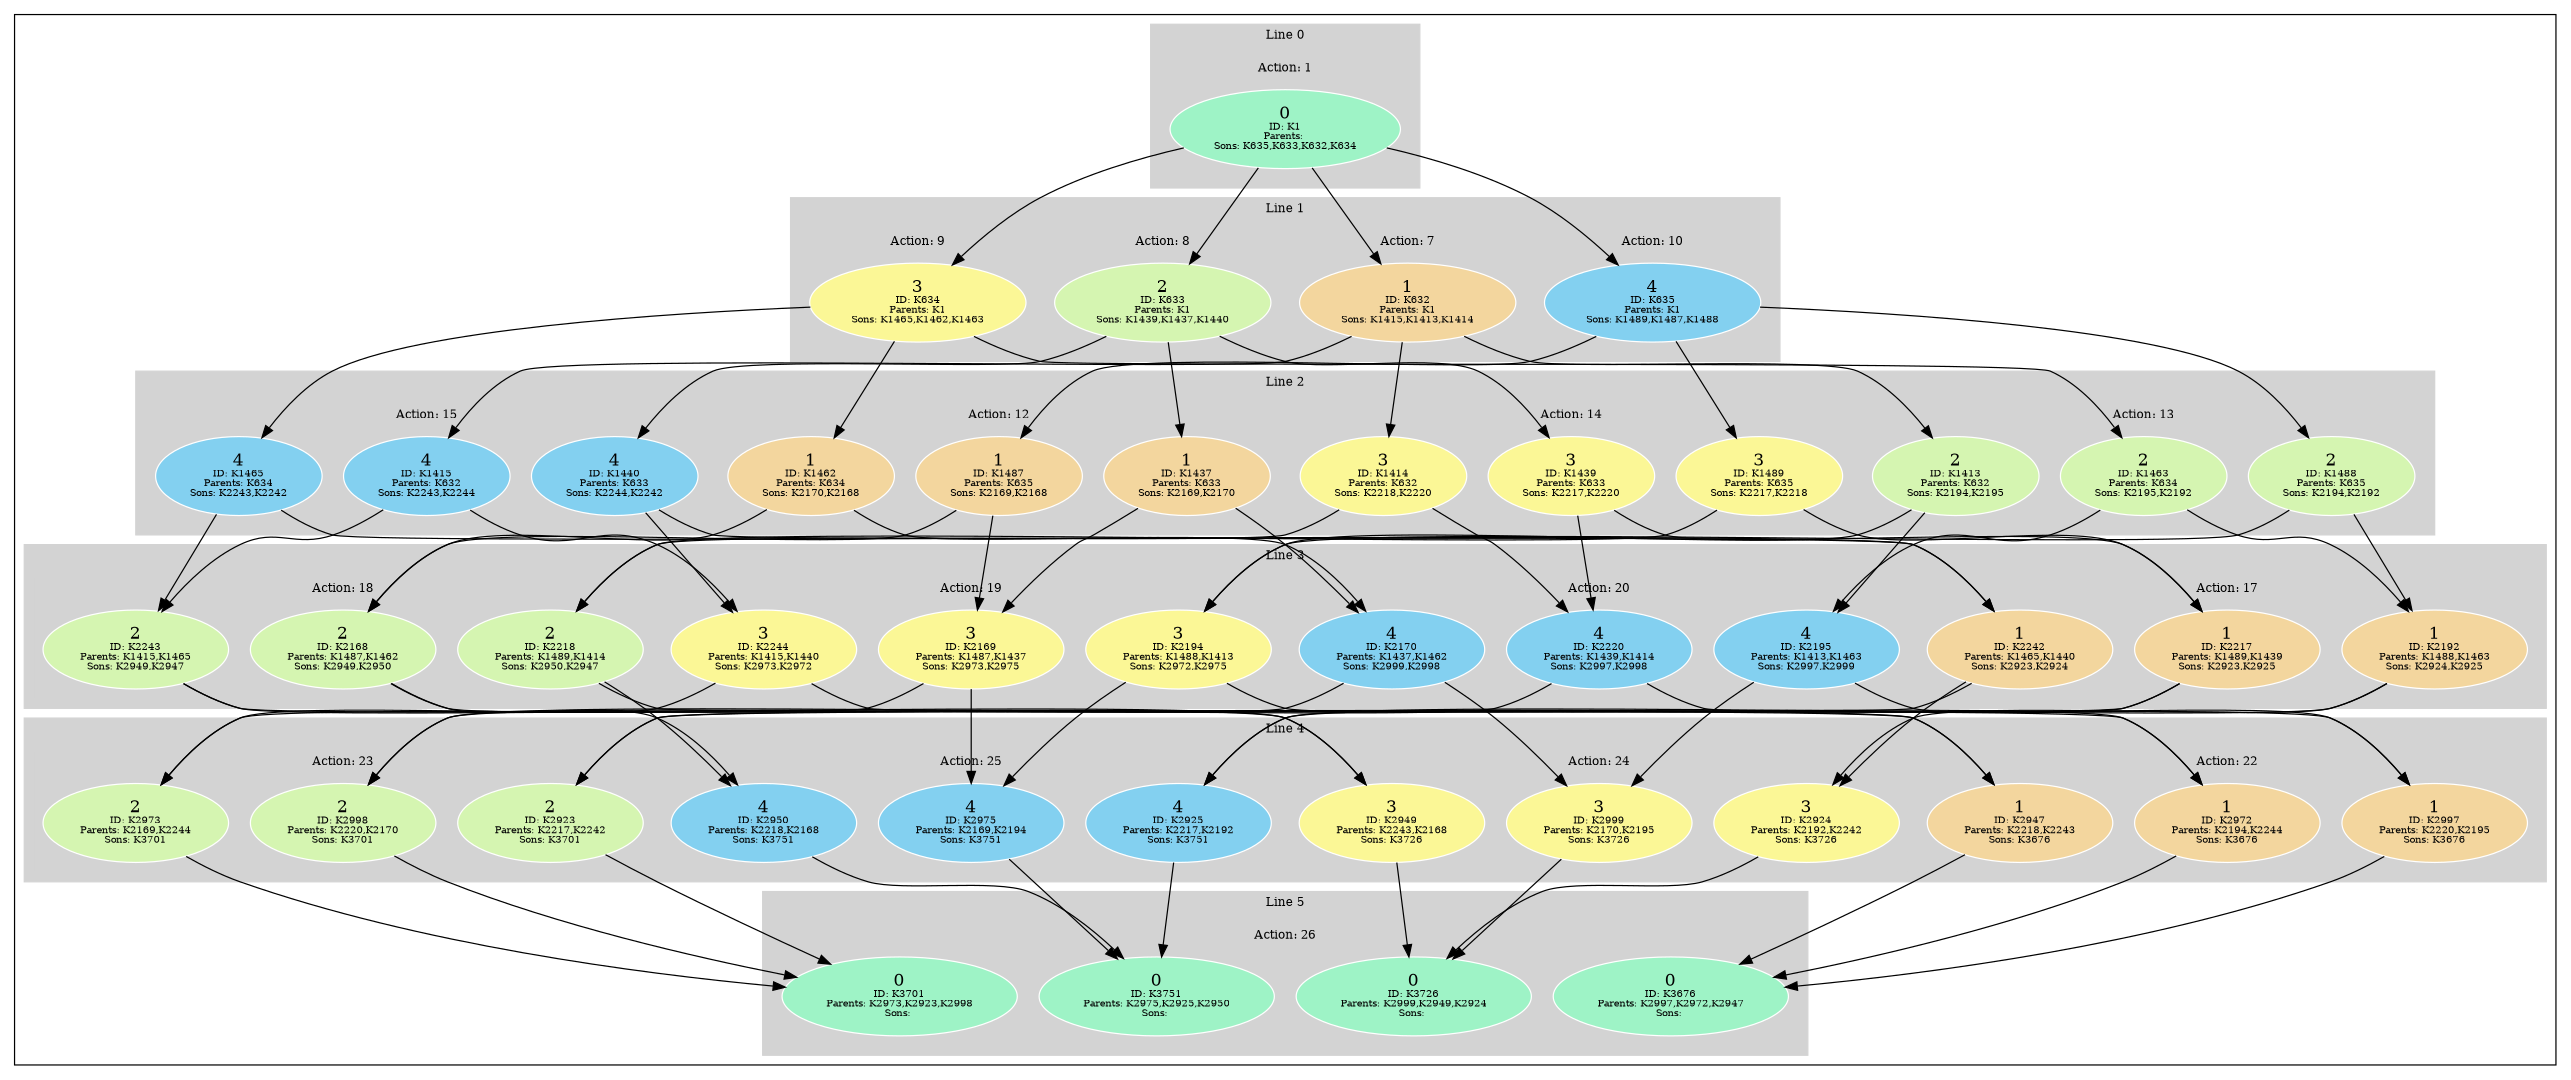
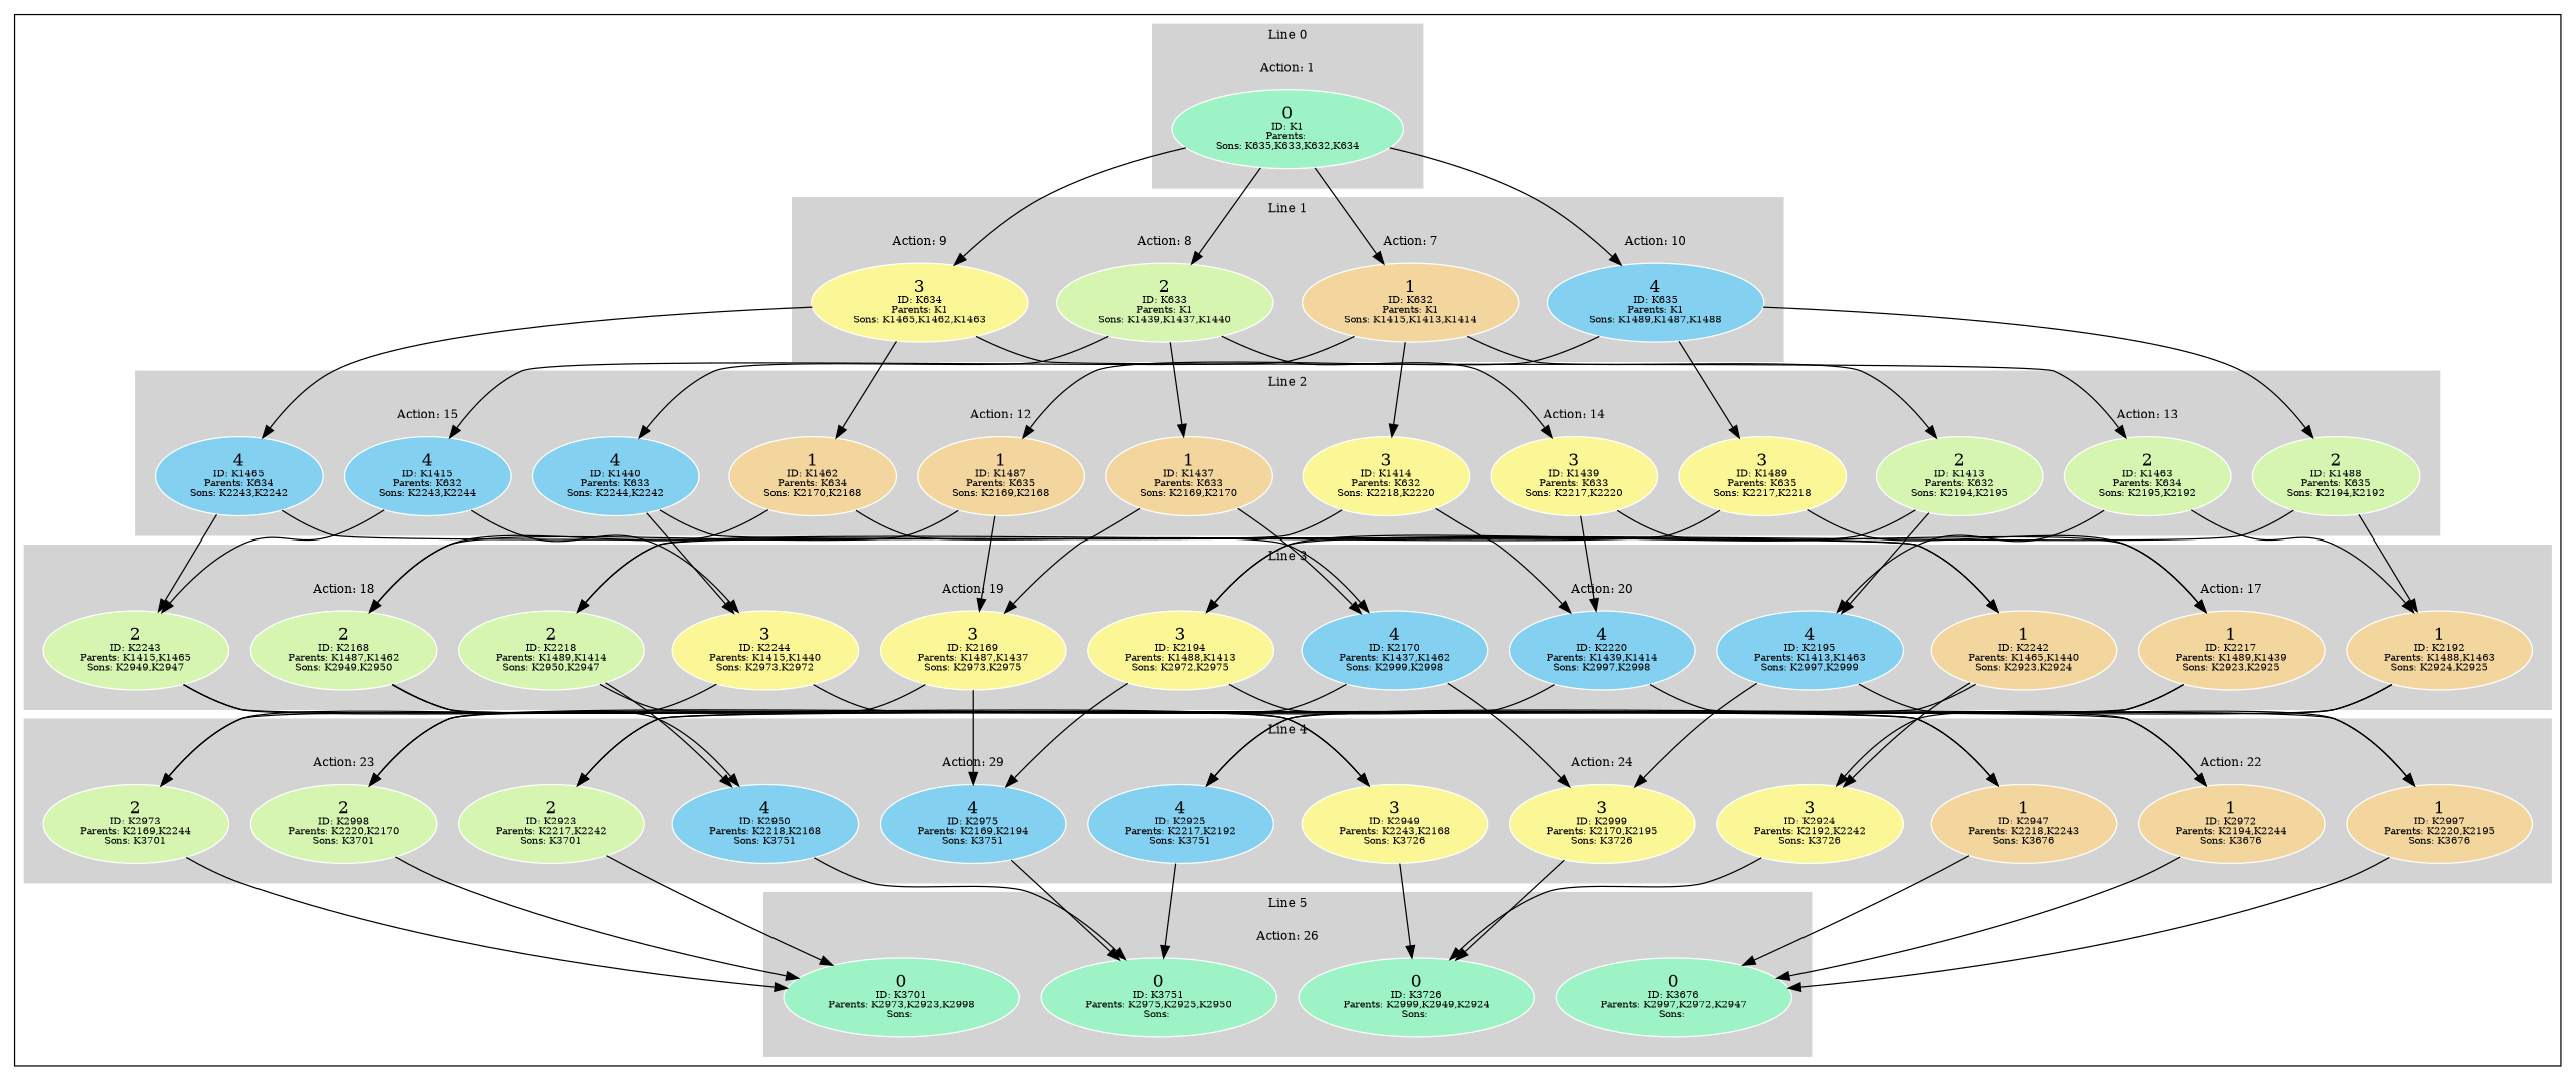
  digraph {
    node [color=white fillcolor="#f3d69e" style=filled]
    n1 [fillcolor="#9ef3c6" label=<0<BR /><FONT POINT-SIZE="8">ID: K1</FONT><BR /><FONT POINT-SIZE="8">Parents: </FONT><BR /><FONT POINT-SIZE="8">Sons: K635,K633,K632,K634</FONT>>]
    n2 [label=<1<BR /><FONT POINT-SIZE="8">ID: K2997</FONT><BR /><FONT POINT-SIZE="8">Parents: K2220,K2195</FONT><BR /><FONT POINT-SIZE="8">Sons: K3676</FONT>>]
    n3 [label=<1<BR /><FONT POINT-SIZE="8">ID: K2972</FONT><BR /><FONT POINT-SIZE="8">Parents: K2194,K2244</FONT><BR /><FONT POINT-SIZE="8">Sons: K3676</FONT>>]
    n4 [label=<1<BR /><FONT POINT-SIZE="8">ID: K2947</FONT><BR /><FONT POINT-SIZE="8">Parents: K2218,K2243</FONT><BR /><FONT POINT-SIZE="8">Sons: K3676</FONT>>]
    n5 [fillcolor="#fbf796" label=<3<BR /><FONT POINT-SIZE="8">ID: K2999</FONT><BR /><FONT POINT-SIZE="8">Parents: K2170,K2195</FONT><BR /><FONT POINT-SIZE="8">Sons: K3726</FONT>>]
    n6 [fillcolor="#fbf796" label=<3<BR /><FONT POINT-SIZE="8">ID: K2949</FONT><BR /><FONT POINT-SIZE="8">Parents: K2243,K2168</FONT><BR /><FONT POINT-SIZE="8">Sons: K3726</FONT>>]
    n7 [fillcolor="#fbf796" label=<3<BR /><FONT POINT-SIZE="8">ID: K2924</FONT><BR /><FONT POINT-SIZE="8">Parents: K2192,K2242</FONT><BR /><FONT POINT-SIZE="8">Sons: K3726</FONT>>]
    n8 [fillcolor="#83d0f0" label=<4<BR /><FONT POINT-SIZE="8">ID: K2975</FONT><BR /><FONT POINT-SIZE="8">Parents: K2169,K2194</FONT><BR /><FONT POINT-SIZE="8">Sons: K3751</FONT>>]
    n9 [fillcolor="#83d0f0" label=<4<BR /><FONT POINT-SIZE="8">ID: K2925</FONT><BR /><FONT POINT-SIZE="8">Parents: K2217,K2192</FONT><BR /><FONT POINT-SIZE="8">Sons: K3751</FONT>>]
    n10 [fillcolor="#83d0f0" label=<4<BR /><FONT POINT-SIZE="8">ID: K2950</FONT><BR /><FONT POINT-SIZE="8">Parents: K2218,K2168</FONT><BR /><FONT POINT-SIZE="8">Sons: K3751</FONT>>]
    n11 [fillcolor="#d5f5b1" label=<2<BR /><FONT POINT-SIZE="8">ID: K2973</FONT><BR /><FONT POINT-SIZE="8">Parents: K2169,K2244</FONT><BR /><FONT POINT-SIZE="8">Sons: K3701</FONT>>]
    n12 [fillcolor="#d5f5b1" label=<2<BR /><FONT POINT-SIZE="8">ID: K2923</FONT><BR /><FONT POINT-SIZE="8">Parents: K2217,K2242</FONT><BR /><FONT POINT-SIZE="8">Sons: K3701</FONT>>]
    n13 [fillcolor="#d5f5b1" label=<2<BR /><FONT POINT-SIZE="8">ID: K2998</FONT><BR /><FONT POINT-SIZE="8">Parents: K2220,K2170</FONT><BR /><FONT POINT-SIZE="8">Sons: K3701</FONT>>]
    n14 [fillcolor="#d5f5b1" label=<2<BR /><FONT POINT-SIZE="8">ID: K1488</FONT><BR /><FONT POINT-SIZE="8">Parents: K635</FONT><BR /><FONT POINT-SIZE="8">Sons: K2194,K2192</FONT>>]
    n15 [fillcolor="#d5f5b1" label=<2<BR /><FONT POINT-SIZE="8">ID: K1463</FONT><BR /><FONT POINT-SIZE="8">Parents: K634</FONT><BR /><FONT POINT-SIZE="8">Sons: K2195,K2192</FONT>>]
    n16 [fillcolor="#d5f5b1" label=<2<BR /><FONT POINT-SIZE="8">ID: K1413</FONT><BR /><FONT POINT-SIZE="8">Parents: K632</FONT><BR /><FONT POINT-SIZE="8">Sons: K2194,K2195</FONT>>]
    n17 [fillcolor="#fbf796" label=<3<BR /><FONT POINT-SIZE="8">ID: K1489</FONT><BR /><FONT POINT-SIZE="8">Parents: K635</FONT><BR /><FONT POINT-SIZE="8">Sons: K2217,K2218</FONT>>]
    n18 [fillcolor="#fbf796" label=<3<BR /><FONT POINT-SIZE="8">ID: K1439</FONT><BR /><FONT POINT-SIZE="8">Parents: K633</FONT><BR /><FONT POINT-SIZE="8">Sons: K2217,K2220</FONT>>]
    n19 [fillcolor="#fbf796" label=<3<BR /><FONT POINT-SIZE="8">ID: K1414</FONT><BR /><FONT POINT-SIZE="8">Parents: K632</FONT><BR /><FONT POINT-SIZE="8">Sons: K2218,K2220</FONT>>]
    n20 [label=<1<BR /><FONT POINT-SIZE="8">ID: K1487</FONT><BR /><FONT POINT-SIZE="8">Parents: K635</FONT><BR /><FONT POINT-SIZE="8">Sons: K2169,K2168</FONT>>]
    n21 [label=<1<BR /><FONT POINT-SIZE="8">ID: K1437</FONT><BR /><FONT POINT-SIZE="8">Parents: K633</FONT><BR /><FONT POINT-SIZE="8">Sons: K2169,K2170</FONT>>]
    n22 [label=<1<BR /><FONT POINT-SIZE="8">ID: K1462</FONT><BR /><FONT POINT-SIZE="8">Parents: K634</FONT><BR /><FONT POINT-SIZE="8">Sons: K2170,K2168</FONT>>]
    n23 [fillcolor="#83d0f0" label=<4<BR /><FONT POINT-SIZE="8">ID: K1415</FONT><BR /><FONT POINT-SIZE="8">Parents: K632</FONT><BR /><FONT POINT-SIZE="8">Sons: K2243,K2244</FONT>>]
    n24 [fillcolor="#83d0f0" label=<4<BR /><FONT POINT-SIZE="8">ID: K1465</FONT><BR /><FONT POINT-SIZE="8">Parents: K634</FONT><BR /><FONT POINT-SIZE="8">Sons: K2243,K2242</FONT>>]
    n25 [fillcolor="#83d0f0" label=<4<BR /><FONT POINT-SIZE="8">ID: K1440</FONT><BR /><FONT POINT-SIZE="8">Parents: K633</FONT><BR /><FONT POINT-SIZE="8">Sons: K2244,K2242</FONT>>]
    n26 [label=<1<BR /><FONT POINT-SIZE="8">ID: K2217</FONT><BR /><FONT POINT-SIZE="8">Parents: K1489,K1439</FONT><BR /><FONT POINT-SIZE="8">Sons: K2923,K2925</FONT>>]
    n27 [label=<1<BR /><FONT POINT-SIZE="8">ID: K2192</FONT><BR /><FONT POINT-SIZE="8">Parents: K1488,K1463</FONT><BR /><FONT POINT-SIZE="8">Sons: K2924,K2925</FONT>>]
    n28 [label=<1<BR /><FONT POINT-SIZE="8">ID: K2242</FONT><BR /><FONT POINT-SIZE="8">Parents: K1465,K1440</FONT><BR /><FONT POINT-SIZE="8">Sons: K2923,K2924</FONT>>]
    n29 [fillcolor="#83d0f0" label=<4<BR /><FONT POINT-SIZE="8">ID: K2220</FONT><BR /><FONT POINT-SIZE="8">Parents: K1439,K1414</FONT><BR /><FONT POINT-SIZE="8">Sons: K2997,K2998</FONT>>]
    n30 [fillcolor="#83d0f0" label=<4<BR /><FONT POINT-SIZE="8">ID: K2170</FONT><BR /><FONT POINT-SIZE="8">Parents: K1437,K1462</FONT><BR /><FONT POINT-SIZE="8">Sons: K2999,K2998</FONT>>]
    n31 [fillcolor="#83d0f0" label=<4<BR /><FONT POINT-SIZE="8">ID: K2195</FONT><BR /><FONT POINT-SIZE="8">Parents: K1413,K1463</FONT><BR /><FONT POINT-SIZE="8">Sons: K2997,K2999</FONT>>]
    n32 [fillcolor="#fbf796" label=<3<BR /><FONT POINT-SIZE="8">ID: K2169</FONT><BR /><FONT POINT-SIZE="8">Parents: K1487,K1437</FONT><BR /><FONT POINT-SIZE="8">Sons: K2973,K2975</FONT>>]
    n33 [fillcolor="#fbf796" label=<3<BR /><FONT POINT-SIZE="8">ID: K2194</FONT><BR /><FONT POINT-SIZE="8">Parents: K1488,K1413</FONT><BR /><FONT POINT-SIZE="8">Sons: K2972,K2975</FONT>>]
    n34 [fillcolor="#fbf796" label=<3<BR /><FONT POINT-SIZE="8">ID: K2244</FONT><BR /><FONT POINT-SIZE="8">Parents: K1415,K1440</FONT><BR /><FONT POINT-SIZE="8">Sons: K2973,K2972</FONT>>]
    n35 [fillcolor="#d5f5b1" label=<2<BR /><FONT POINT-SIZE="8">ID: K2218</FONT><BR /><FONT POINT-SIZE="8">Parents: K1489,K1414</FONT><BR /><FONT POINT-SIZE="8">Sons: K2950,K2947</FONT>>]
    n36 [fillcolor="#d5f5b1" label=<2<BR /><FONT POINT-SIZE="8">ID: K2243</FONT><BR /><FONT POINT-SIZE="8">Parents: K1415,K1465</FONT><BR /><FONT POINT-SIZE="8">Sons: K2949,K2947</FONT>>]
    n37 [fillcolor="#d5f5b1" label=<2<BR /><FONT POINT-SIZE="8">ID: K2168</FONT><BR /><FONT POINT-SIZE="8">Parents: K1487,K1462</FONT><BR /><FONT POINT-SIZE="8">Sons: K2949,K2950</FONT>>]
    n38 [fillcolor="#9ef3c6" label=<0<BR /><FONT POINT-SIZE="8">ID: K3701</FONT><BR /><FONT POINT-SIZE="8">Parents: K2973,K2923,K2998</FONT><BR /><FONT POINT-SIZE="8">Sons: </FONT>>]
    n39 [fillcolor="#9ef3c6" label=<0<BR /><FONT POINT-SIZE="8">ID: K3676</FONT><BR /><FONT POINT-SIZE="8">Parents: K2997,K2972,K2947</FONT><BR /><FONT POINT-SIZE="8">Sons: </FONT>>]
    n40 [fillcolor="#9ef3c6" label=<0<BR /><FONT POINT-SIZE="8">ID: K3726</FONT><BR /><FONT POINT-SIZE="8">Parents: K2999,K2949,K2924</FONT><BR /><FONT POINT-SIZE="8">Sons: </FONT>>]
    n41 [fillcolor="#9ef3c6" label=<0<BR /><FONT POINT-SIZE="8">ID: K3751</FONT><BR /><FONT POINT-SIZE="8">Parents: K2975,K2925,K2950</FONT><BR /><FONT POINT-SIZE="8">Sons: </FONT>>]
    n42 [fillcolor="#83d0f0" label=<4<BR /><FONT POINT-SIZE="8">ID: K635</FONT><BR /><FONT POINT-SIZE="8">Parents: K1</FONT><BR /><FONT POINT-SIZE="8">Sons: K1489,K1487,K1488</FONT>>]
    n43 [fillcolor="#d5f5b1" label=<2<BR /><FONT POINT-SIZE="8">ID: K633</FONT><BR /><FONT POINT-SIZE="8">Parents: K1</FONT><BR /><FONT POINT-SIZE="8">Sons: K1439,K1437,K1440</FONT>>]
    n44 [label=<1<BR /><FONT POINT-SIZE="8">ID: K632</FONT><BR /><FONT POINT-SIZE="8">Parents: K1</FONT><BR /><FONT POINT-SIZE="8">Sons: K1415,K1413,K1414</FONT>>]
    n45 [fillcolor="#fbf796" label=<3<BR /><FONT POINT-SIZE="8">ID: K634</FONT><BR /><FONT POINT-SIZE="8">Parents: K1</FONT><BR /><FONT POINT-SIZE="8">Sons: K1465,K1462,K1463</FONT>>]
    subgraph cluster_1 {
      subgraph cluster_2 {
        color=lightgrey
        fontsize=10
        label="Line 0"
        style=filled
        subgraph cluster_3 {
          color=lightgrey
          fontsize=10
          label="Action: 1"
          style=filled
          n1
        }
      }
      subgraph cluster_4 {
        color=lightgrey
        fontsize=10
        label="Line 4"
        style=filled
        subgraph cluster_5 {
          color=lightgrey
          fontsize=10
          label="Action: 22"
          style=filled
          n2
          n3
          n4
        }
        subgraph cluster_6 {
          color=lightgrey
          fontsize=10
          label="Action: 24"
          style=filled
          n5
          n6
          n7
        }
        subgraph cluster_7 {
          color=lightgrey
          fontsize=10
-         label="Action: 25"
+         label="Action: 29"
          style=filled
          n8
          n9
          n10
        }
        subgraph cluster_8 {
          color=lightgrey
          fontsize=10
          label="Action: 23"
          style=filled
          n11
          n12
          n13
        }
      }
      subgraph cluster_9 {
        color=lightgrey
        fontsize=10
        label="Line 2"
        style=filled
        subgraph cluster_10 {
          color=lightgrey
          fontsize=10
          label="Action: 13"
          style=filled
          n14
          n15
          n16
        }
        subgraph cluster_11 {
          color=lightgrey
          fontsize=10
          label="Action: 14"
          style=filled
          n17
          n18
          n19
        }
        subgraph cluster_12 {
          color=lightgrey
          fontsize=10
          label="Action: 12"
          style=filled
          n20
          n21
          n22
        }
        subgraph cluster_13 {
          color=lightgrey
          fontsize=10
          label="Action: 15"
          style=filled
          n23
          n24
          n25
        }
      }
      subgraph cluster_14 {
        color=lightgrey
        fontsize=10
        label="Line 3"
        style=filled
        subgraph cluster_15 {
          color=lightgrey
          fontsize=10
          label="Action: 17"
          style=filled
          n26
          n27
          n28
        }
        subgraph cluster_16 {
          color=lightgrey
          fontsize=10
          label="Action: 20"
          style=filled
          n29
          n30
          n31
        }
        subgraph cluster_17 {
          color=lightgrey
          fontsize=10
          label="Action: 19"
          style=filled
          n32
          n33
          n34
        }
        subgraph cluster_18 {
          color=lightgrey
          fontsize=10
          label="Action: 18"
          style=filled
          n35
          n36
          n37
        }
      }
      subgraph cluster_19 {
        color=lightgrey
        fontsize=10
        label="Line 5"
        style=filled
        subgraph cluster_20 {
          color=lightgrey
          fontsize=10
          label="Action: 26"
          style=filled
          n38
          n39
          n40
          n41
        }
      }
      subgraph cluster_21 {
        color=lightgrey
        fontsize=10
        label="Line 1"
        style=filled
        subgraph cluster_22 {
          color=lightgrey
          fontsize=10
          label="Action: 10"
          style=filled
          n42
        }
        subgraph cluster_23 {
          color=lightgrey
          fontsize=10
          label="Action: 8"
          style=filled
          n43
        }
        subgraph cluster_24 {
          color=lightgrey
          fontsize=10
          label="Action: 7"
          style=filled
          n44
        }
        subgraph cluster_25 {
          color=lightgrey
          fontsize=10
          label="Action: 9"
          style=filled
          n45
        }
      }
    }
    n1 -> n42
    n1 -> n43
    n1 -> n44
    n1 -> n45
    n2 -> n39
    n3 -> n39
    n4 -> n39
    n5 -> n40
    n6 -> n40
    n7 -> n40
    n8 -> n41
    n9 -> n41
    n10 -> n41
    n11 -> n38
    n12 -> n38
    n13 -> n38
    n14 -> n27
    n14 -> n33
    n15 -> n27
    n15 -> n31
    n16 -> n31
    n16 -> n33
    n17 -> n26
    n17 -> n35
    n18 -> n26
    n18 -> n29
    n19 -> n29
    n19 -> n35
    n20 -> n32
    n20 -> n37
    n21 -> n30
    n21 -> n32
    n22 -> n30
    n22 -> n37
    n23 -> n34
    n23 -> n36
    n24 -> n28
    n24 -> n36
    n25 -> n28
    n25 -> n34
    n26 -> n9
    n26 -> n12
    n27 -> n7
    n27 -> n9
    n28 -> n7
    n28 -> n12
    n29 -> n2
    n29 -> n13
    n30 -> n5
    n30 -> n13
    n31 -> n2
    n31 -> n5
    n32 -> n8
    n32 -> n11
    n33 -> n3
    n33 -> n8
    n34 -> n3
    n34 -> n11
    n35 -> n4
    n35 -> n10
    n36 -> n4
    n36 -> n6
    n37 -> n6
    n37 -> n10
    n42 -> n14
    n42 -> n17
    n42 -> n20
    n43 -> n18
    n43 -> n21
    n43 -> n25
    n44 -> n16
    n44 -> n19
    n44 -> n23
    n45 -> n15
    n45 -> n22
    n45 -> n24
  }
